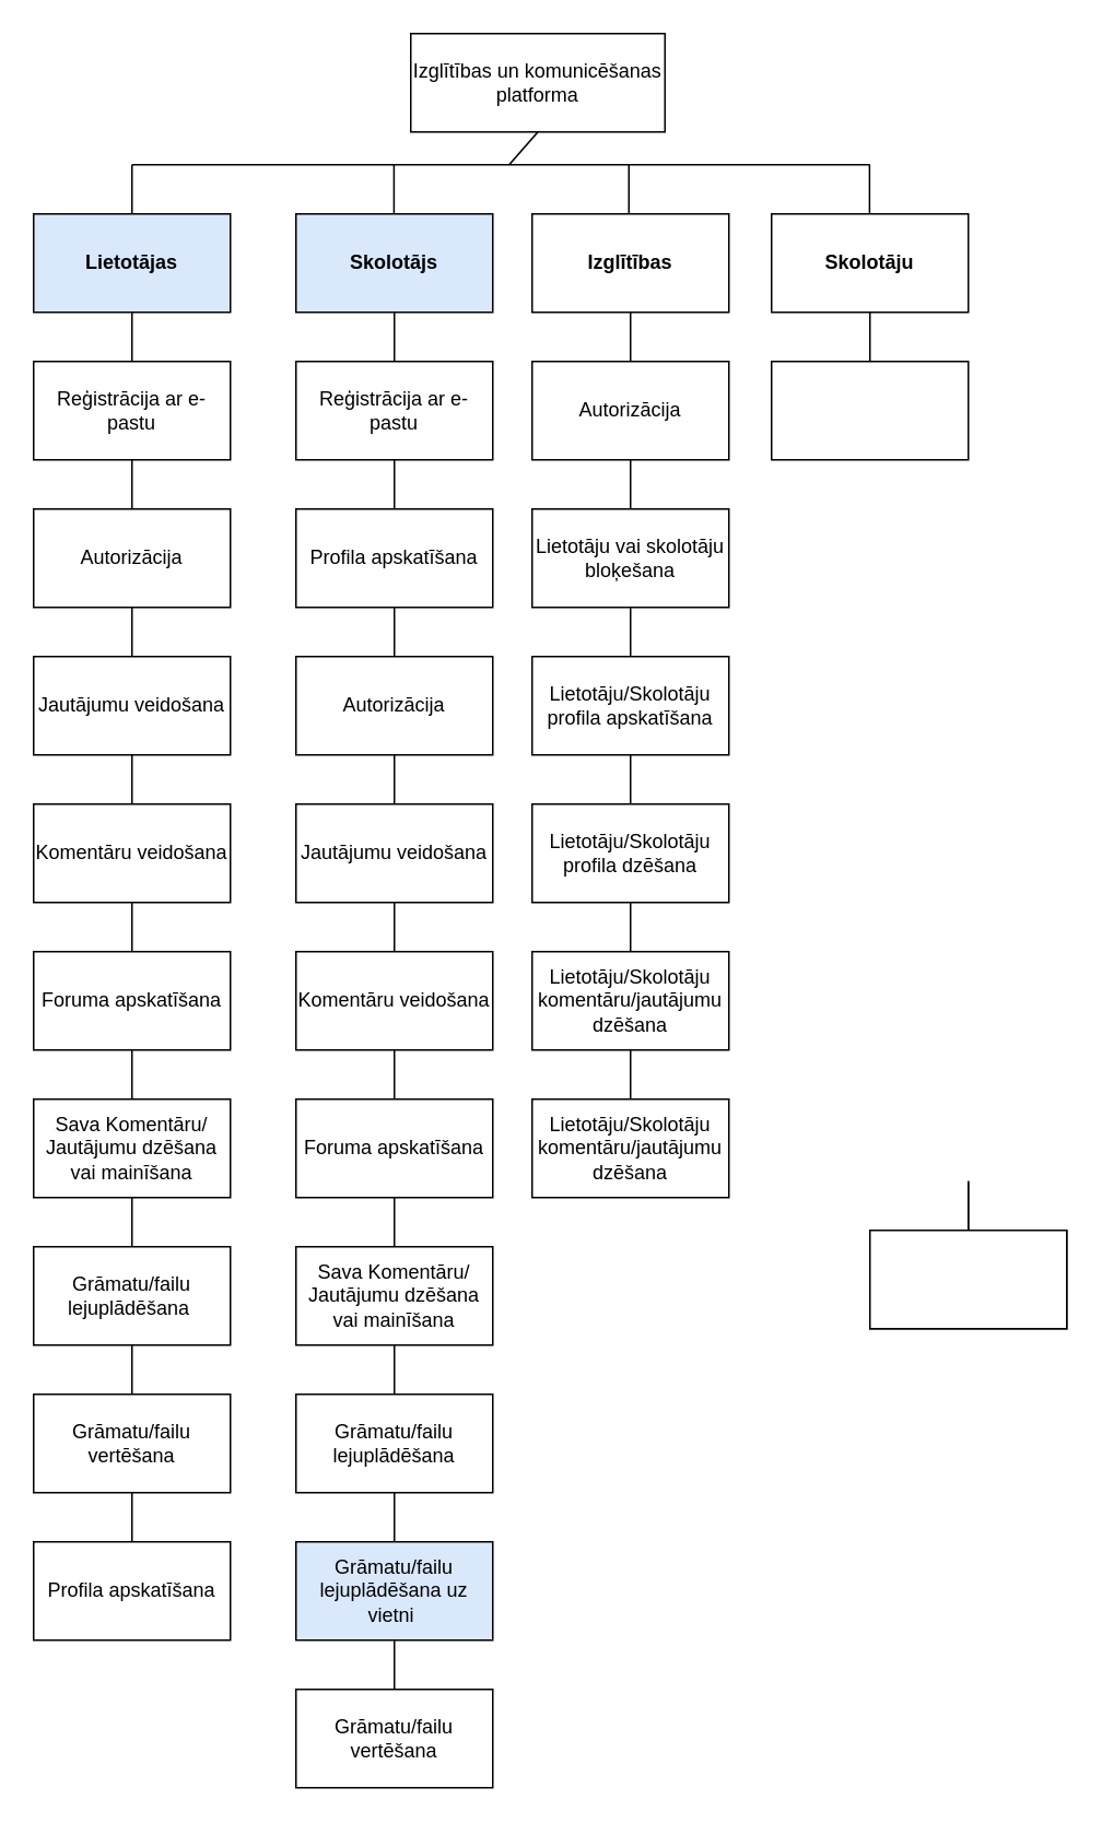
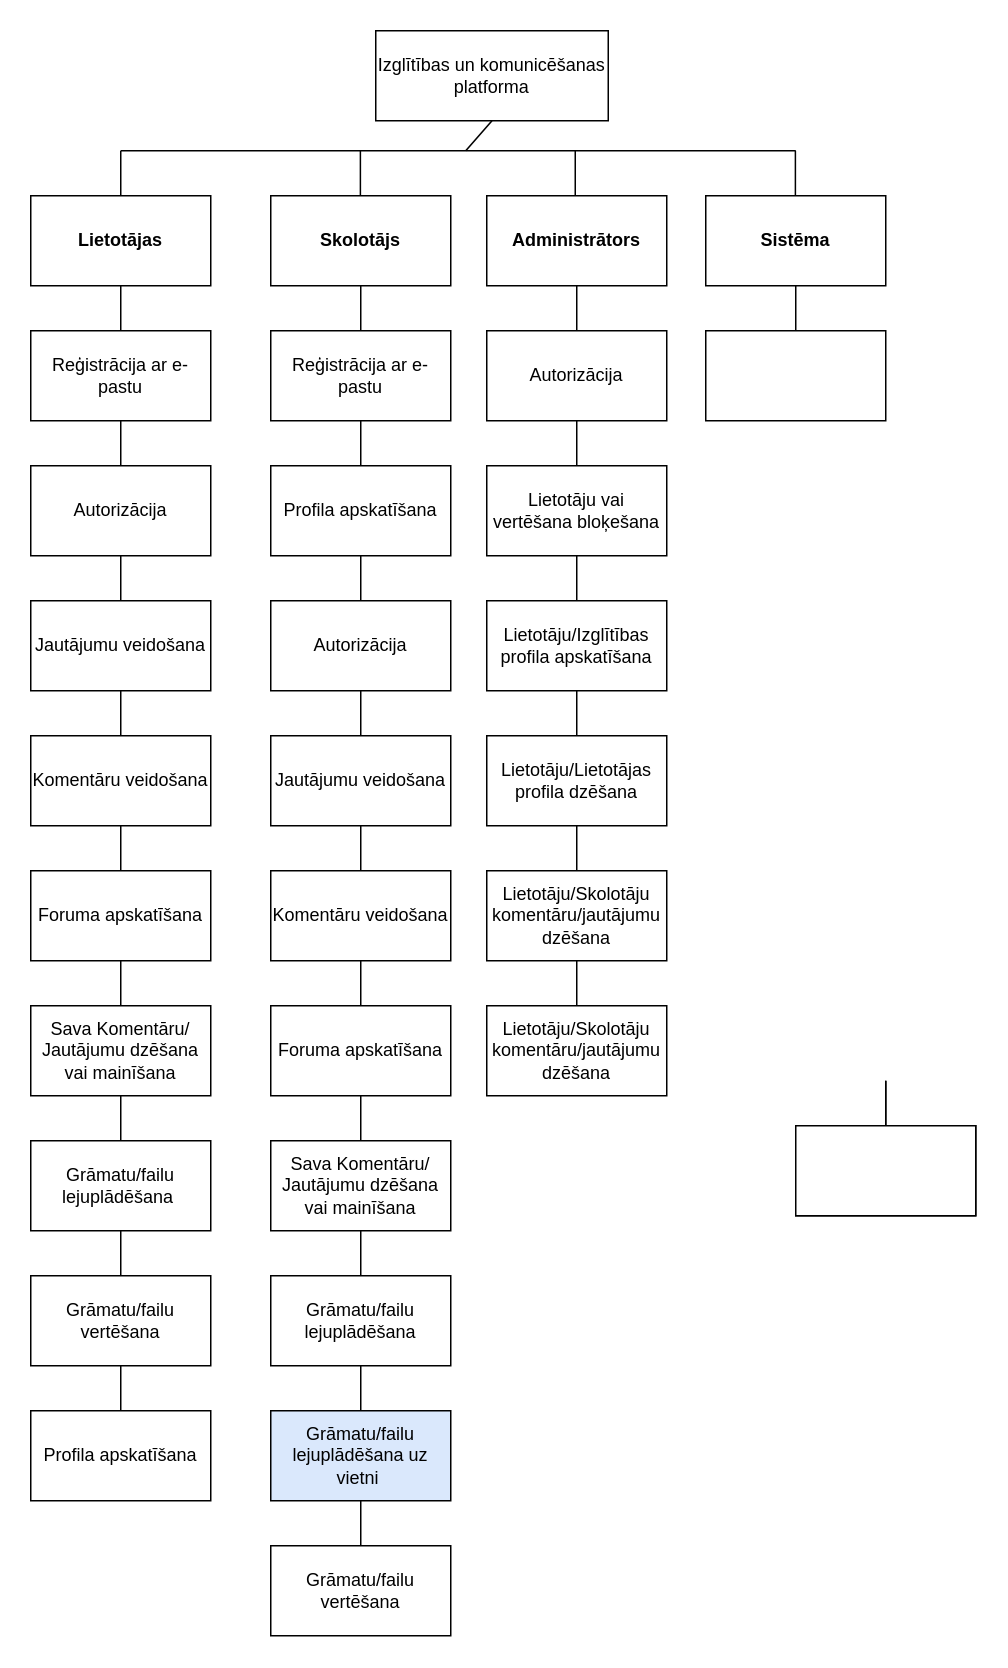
  <mxCell id="0" />
  <mxCell id="1" parent="0" />
  <mxCell id="2" value="Izglītības un komunicēšanas platforma" style="rounded=0;whiteSpace=wrap;html=1;" vertex="1" parent="1"><mxGeometry x="250" y="20" width="155" height="60" as="geometry" /></mxCell>
- <mxCell id="3" value="&lt;b&gt;Lietotājas&lt;/b&gt;" style="rounded=0;whiteSpace=wrap;html=1;fillColor=#dae8fc;" vertex="1" parent="1"><mxGeometry x="20" y="130" width="120" height="60" as="geometry" /></mxCell>
- <mxCell id="4" value="&lt;b&gt;Skolotājs&lt;/b&gt;" style="rounded=0;whiteSpace=wrap;html=1;fillColor=#dae8fc;" vertex="1" parent="1"><mxGeometry x="180" y="130" width="120" height="60" as="geometry" /></mxCell>
- <mxCell id="5" value="&lt;b&gt;Izglītības&lt;/b&gt;" style="rounded=0;whiteSpace=wrap;html=1;" vertex="1" parent="1"><mxGeometry x="324" y="130" width="120" height="60" as="geometry" /></mxCell>
+ <mxCell id="3" value="&lt;b&gt;Lietotājas&lt;/b&gt;" style="rounded=0;whiteSpace=wrap;html=1;" vertex="1" parent="1"><mxGeometry x="20" y="130" width="120" height="60" as="geometry" /></mxCell>
+ <mxCell id="4" value="&lt;b&gt;Skolotājs&lt;/b&gt;" style="rounded=0;whiteSpace=wrap;html=1;" vertex="1" parent="1"><mxGeometry x="180" y="130" width="120" height="60" as="geometry" /></mxCell>
+ <mxCell id="5" value="&lt;b&gt;Administrātors&lt;/b&gt;" style="rounded=0;whiteSpace=wrap;html=1;" vertex="1" parent="1"><mxGeometry x="324" y="130" width="120" height="60" as="geometry" /></mxCell>
  <mxCell id="6" value="" style="endArrow=none;html=1;rounded=0;" edge="1" parent="1"><mxGeometry width="50" height="50" relative="1" as="geometry"><mxPoint x="80" y="100" as="sourcePoint" /><mxPoint x="530" y="100" as="targetPoint" /></mxGeometry></mxCell>
- <mxCell id="7" value="&lt;b&gt;Skolotāju&lt;/b&gt;" style="rounded=0;whiteSpace=wrap;html=1;" vertex="1" parent="1"><mxGeometry x="470" y="130" width="120" height="60" as="geometry" /></mxCell>
+ <mxCell id="7" value="&lt;b&gt;Sistēma&lt;/b&gt;" style="rounded=0;whiteSpace=wrap;html=1;" vertex="1" parent="1"><mxGeometry x="470" y="130" width="120" height="60" as="geometry" /></mxCell>
  <mxCell id="8" value="" style="endArrow=none;html=1;rounded=0;exitX=0.5;exitY=1;exitDx=0;exitDy=0;" edge="1" parent="1" source="2"><mxGeometry width="50" height="50" relative="1" as="geometry"><mxPoint x="400" y="30" as="sourcePoint" /><mxPoint x="310" y="100" as="targetPoint" /></mxGeometry></mxCell>
  <mxCell id="9" value="" style="endArrow=none;html=1;rounded=0;exitX=0.5;exitY=0;exitDx=0;exitDy=0;" edge="1" parent="1" source="3"><mxGeometry width="50" height="50" relative="1" as="geometry"><mxPoint x="320" y="90" as="sourcePoint" /><mxPoint x="80" y="100" as="targetPoint" /></mxGeometry></mxCell>
  <mxCell id="10" value="" style="endArrow=none;html=1;rounded=0;exitX=0.5;exitY=0;exitDx=0;exitDy=0;" edge="1" parent="1"><mxGeometry width="50" height="50" relative="1" as="geometry"><mxPoint x="383" y="130" as="sourcePoint" /><mxPoint x="383" y="100" as="targetPoint" /></mxGeometry></mxCell>
  <mxCell id="11" value="" style="endArrow=none;html=1;rounded=0;exitX=0.5;exitY=0;exitDx=0;exitDy=0;" edge="1" parent="1"><mxGeometry width="50" height="50" relative="1" as="geometry"><mxPoint x="239.76" y="130" as="sourcePoint" /><mxPoint x="239.76" y="100" as="targetPoint" /></mxGeometry></mxCell>
  <mxCell id="12" value="" style="endArrow=none;html=1;rounded=0;exitX=0.5;exitY=0;exitDx=0;exitDy=0;" edge="1" parent="1"><mxGeometry width="50" height="50" relative="1" as="geometry"><mxPoint x="529.76" y="130" as="sourcePoint" /><mxPoint x="529.76" y="100" as="targetPoint" /></mxGeometry></mxCell>
  <mxCell id="13" value="Reģistrācija ar e-pastu" style="rounded=0;whiteSpace=wrap;html=1;" vertex="1" parent="1"><mxGeometry x="20" y="220" width="120" height="60" as="geometry" /></mxCell>
  <mxCell id="14" value="" style="endArrow=none;html=1;rounded=0;exitX=0.5;exitY=0;exitDx=0;exitDy=0;" edge="1" parent="1" source="13"><mxGeometry width="50" height="50" relative="1" as="geometry"><mxPoint x="320" y="180" as="sourcePoint" /><mxPoint x="80" y="190" as="targetPoint" /></mxGeometry></mxCell>
  <mxCell id="15" value="Autorizācija" style="rounded=0;whiteSpace=wrap;html=1;" vertex="1" parent="1"><mxGeometry x="20" y="310" width="120" height="60" as="geometry" /></mxCell>
  <mxCell id="16" value="" style="endArrow=none;html=1;rounded=0;exitX=0.5;exitY=0;exitDx=0;exitDy=0;" edge="1" parent="1" source="15"><mxGeometry width="50" height="50" relative="1" as="geometry"><mxPoint x="320" y="270" as="sourcePoint" /><mxPoint x="80" y="280" as="targetPoint" /></mxGeometry></mxCell>
  <mxCell id="17" value="Jautājumu veidošana" style="rounded=0;whiteSpace=wrap;html=1;" vertex="1" parent="1"><mxGeometry x="20" y="400" width="120" height="60" as="geometry" /></mxCell>
  <mxCell id="18" value="" style="endArrow=none;html=1;rounded=0;exitX=0.5;exitY=0;exitDx=0;exitDy=0;" edge="1" parent="1" source="17"><mxGeometry width="50" height="50" relative="1" as="geometry"><mxPoint x="320" y="360" as="sourcePoint" /><mxPoint x="80" y="370" as="targetPoint" /></mxGeometry></mxCell>
  <mxCell id="19" value="Reģistrācija ar e-pastu" style="rounded=0;whiteSpace=wrap;html=1;" vertex="1" parent="1"><mxGeometry x="180" y="220" width="120" height="60" as="geometry" /></mxCell>
  <mxCell id="20" value="" style="endArrow=none;html=1;rounded=0;exitX=0.5;exitY=0;exitDx=0;exitDy=0;" edge="1" parent="1" source="19"><mxGeometry width="50" height="50" relative="1" as="geometry"><mxPoint x="480" y="180" as="sourcePoint" /><mxPoint x="240" y="190" as="targetPoint" /></mxGeometry></mxCell>
  <mxCell id="21" value="Profila apskatīšana" style="rounded=0;whiteSpace=wrap;html=1;" vertex="1" parent="1"><mxGeometry x="180" y="310" width="120" height="60" as="geometry" /></mxCell>
  <mxCell id="22" value="" style="endArrow=none;html=1;rounded=0;exitX=0.5;exitY=0;exitDx=0;exitDy=0;" edge="1" parent="1" source="21"><mxGeometry width="50" height="50" relative="1" as="geometry"><mxPoint x="480" y="270" as="sourcePoint" /><mxPoint x="240" y="280" as="targetPoint" /></mxGeometry></mxCell>
  <mxCell id="23" value="Autorizācija" style="rounded=0;whiteSpace=wrap;html=1;" vertex="1" parent="1"><mxGeometry x="180" y="400" width="120" height="60" as="geometry" /></mxCell>
  <mxCell id="24" value="" style="endArrow=none;html=1;rounded=0;exitX=0.5;exitY=0;exitDx=0;exitDy=0;" edge="1" parent="1" source="23"><mxGeometry width="50" height="50" relative="1" as="geometry"><mxPoint x="480" y="360" as="sourcePoint" /><mxPoint x="240" y="370" as="targetPoint" /></mxGeometry></mxCell>
- <mxCell id="25" value="Lietotāju vai skolotāju bloķešana" style="rounded=0;whiteSpace=wrap;html=1;" vertex="1" parent="1"><mxGeometry x="324" y="310" width="120" height="60" as="geometry" /></mxCell>
+ <mxCell id="25" value="Lietotāju vai vertēšana bloķešana" style="rounded=0;whiteSpace=wrap;html=1;" vertex="1" parent="1"><mxGeometry x="324" y="310" width="120" height="60" as="geometry" /></mxCell>
  <mxCell id="26" value="" style="endArrow=none;html=1;rounded=0;exitX=0.5;exitY=0;exitDx=0;exitDy=0;" edge="1" parent="1" source="25"><mxGeometry width="50" height="50" relative="1" as="geometry"><mxPoint x="624" y="270" as="sourcePoint" /><mxPoint x="384" y="280" as="targetPoint" /></mxGeometry></mxCell>
  <mxCell id="27" value="Autorizācija" style="rounded=0;whiteSpace=wrap;html=1;" vertex="1" parent="1"><mxGeometry x="324" y="220" width="120" height="60" as="geometry" /></mxCell>
  <mxCell id="28" value="" style="endArrow=none;html=1;rounded=0;exitX=0.5;exitY=0;exitDx=0;exitDy=0;" edge="1" parent="1" source="27"><mxGeometry width="50" height="50" relative="1" as="geometry"><mxPoint x="624" y="180" as="sourcePoint" /><mxPoint x="384" y="190" as="targetPoint" /></mxGeometry></mxCell>
- <mxCell id="29" value="Lietotāju/Skolotāju profila apskatīšana" style="rounded=0;whiteSpace=wrap;html=1;" vertex="1" parent="1"><mxGeometry x="324" y="400" width="120" height="60" as="geometry" /></mxCell>
+ <mxCell id="29" value="Lietotāju/Izglītības profila apskatīšana" style="rounded=0;whiteSpace=wrap;html=1;" vertex="1" parent="1"><mxGeometry x="324" y="400" width="120" height="60" as="geometry" /></mxCell>
  <mxCell id="30" value="" style="endArrow=none;html=1;rounded=0;exitX=0.5;exitY=0;exitDx=0;exitDy=0;" edge="1" parent="1" source="29"><mxGeometry width="50" height="50" relative="1" as="geometry"><mxPoint x="624" y="360" as="sourcePoint" /><mxPoint x="384" y="370" as="targetPoint" /></mxGeometry></mxCell>
  <mxCell id="31" value="" style="rounded=0;whiteSpace=wrap;html=1;" vertex="1" parent="1"><mxGeometry x="470" y="220" width="120" height="60" as="geometry" /></mxCell>
  <mxCell id="32" value="" style="endArrow=none;html=1;rounded=0;exitX=0.5;exitY=0;exitDx=0;exitDy=0;" edge="1" parent="1" source="31"><mxGeometry width="50" height="50" relative="1" as="geometry"><mxPoint x="770" y="180" as="sourcePoint" /><mxPoint x="530" y="190" as="targetPoint" /></mxGeometry></mxCell>
  <mxCell id="33" value="Komentāru veidošana" style="rounded=0;whiteSpace=wrap;html=1;" vertex="1" parent="1"><mxGeometry x="20" y="490" width="120" height="60" as="geometry" /></mxCell>
  <mxCell id="34" value="" style="endArrow=none;html=1;rounded=0;exitX=0.5;exitY=0;exitDx=0;exitDy=0;" edge="1" parent="1" source="33"><mxGeometry width="50" height="50" relative="1" as="geometry"><mxPoint x="320" y="450" as="sourcePoint" /><mxPoint x="80" y="460" as="targetPoint" /></mxGeometry></mxCell>
  <mxCell id="35" value="Foruma apskatīšana" style="rounded=0;whiteSpace=wrap;html=1;" vertex="1" parent="1"><mxGeometry x="20" y="580" width="120" height="60" as="geometry" /></mxCell>
  <mxCell id="36" value="" style="endArrow=none;html=1;rounded=0;exitX=0.5;exitY=0;exitDx=0;exitDy=0;" edge="1" parent="1" source="35"><mxGeometry width="50" height="50" relative="1" as="geometry"><mxPoint x="320" y="540" as="sourcePoint" /><mxPoint x="80" y="550" as="targetPoint" /></mxGeometry></mxCell>
  <mxCell id="37" value="Sava Komentāru/ Jautājumu dzēšana vai mainīšana" style="rounded=0;whiteSpace=wrap;html=1;" vertex="1" parent="1"><mxGeometry x="20" y="670" width="120" height="60" as="geometry" /></mxCell>
  <mxCell id="38" value="" style="endArrow=none;html=1;rounded=0;exitX=0.5;exitY=0;exitDx=0;exitDy=0;" edge="1" parent="1" source="37"><mxGeometry width="50" height="50" relative="1" as="geometry"><mxPoint x="320" y="630" as="sourcePoint" /><mxPoint x="80" y="640" as="targetPoint" /></mxGeometry></mxCell>
  <mxCell id="39" value="Grāmatu/failu lejuplādēšana&amp;nbsp;" style="rounded=0;whiteSpace=wrap;html=1;" vertex="1" parent="1"><mxGeometry x="20" y="760" width="120" height="60" as="geometry" /></mxCell>
  <mxCell id="40" value="" style="endArrow=none;html=1;rounded=0;exitX=0.5;exitY=0;exitDx=0;exitDy=0;" edge="1" parent="1" source="39"><mxGeometry width="50" height="50" relative="1" as="geometry"><mxPoint x="320" y="720" as="sourcePoint" /><mxPoint x="80" y="730" as="targetPoint" /></mxGeometry></mxCell>
  <mxCell id="41" value="Grāmatu/failu vertēšana" style="rounded=0;whiteSpace=wrap;html=1;" vertex="1" parent="1"><mxGeometry x="20" y="850" width="120" height="60" as="geometry" /></mxCell>
  <mxCell id="42" value="" style="endArrow=none;html=1;rounded=0;exitX=0.5;exitY=0;exitDx=0;exitDy=0;" edge="1" parent="1" source="41"><mxGeometry width="50" height="50" relative="1" as="geometry"><mxPoint x="320" y="810" as="sourcePoint" /><mxPoint x="80" y="820" as="targetPoint" /></mxGeometry></mxCell>
  <mxCell id="43" value="Profila apskatīšana" style="rounded=0;whiteSpace=wrap;html=1;" vertex="1" parent="1"><mxGeometry x="20" y="940" width="120" height="60" as="geometry" /></mxCell>
  <mxCell id="44" value="" style="endArrow=none;html=1;rounded=0;exitX=0.5;exitY=0;exitDx=0;exitDy=0;" edge="1" parent="1" source="43"><mxGeometry width="50" height="50" relative="1" as="geometry"><mxPoint x="320" y="900" as="sourcePoint" /><mxPoint x="80" y="910" as="targetPoint" /></mxGeometry></mxCell>
  <mxCell id="45" value="" style="rounded=0;whiteSpace=wrap;html=1;" vertex="1" parent="1"><mxGeometry x="530" y="750" width="120" height="60" as="geometry" /></mxCell>
  <mxCell id="46" value="" style="endArrow=none;html=1;rounded=0;exitX=0.5;exitY=0;exitDx=0;exitDy=0;" edge="1" parent="1" source="45"><mxGeometry width="50" height="50" relative="1" as="geometry"><mxPoint x="830" y="710" as="sourcePoint" /><mxPoint x="590" y="720" as="targetPoint" /></mxGeometry></mxCell>
  <mxCell id="47" value="Jautājumu veidošana" style="rounded=0;whiteSpace=wrap;html=1;" vertex="1" parent="1"><mxGeometry x="180" y="490" width="120" height="60" as="geometry" /></mxCell>
  <mxCell id="48" value="" style="endArrow=none;html=1;rounded=0;exitX=0.5;exitY=0;exitDx=0;exitDy=0;" edge="1" parent="1" source="47"><mxGeometry width="50" height="50" relative="1" as="geometry"><mxPoint x="480" y="450" as="sourcePoint" /><mxPoint x="240" y="460" as="targetPoint" /></mxGeometry></mxCell>
  <mxCell id="49" value="Komentāru veidošana" style="rounded=0;whiteSpace=wrap;html=1;" vertex="1" parent="1"><mxGeometry x="180" y="580" width="120" height="60" as="geometry" /></mxCell>
  <mxCell id="50" value="" style="endArrow=none;html=1;rounded=0;exitX=0.5;exitY=0;exitDx=0;exitDy=0;" edge="1" parent="1" source="49"><mxGeometry width="50" height="50" relative="1" as="geometry"><mxPoint x="480" y="540" as="sourcePoint" /><mxPoint x="240" y="550" as="targetPoint" /></mxGeometry></mxCell>
  <mxCell id="51" value="Foruma apskatīšana" style="rounded=0;whiteSpace=wrap;html=1;" vertex="1" parent="1"><mxGeometry x="180" y="670" width="120" height="60" as="geometry" /></mxCell>
  <mxCell id="52" value="" style="endArrow=none;html=1;rounded=0;exitX=0.5;exitY=0;exitDx=0;exitDy=0;" edge="1" parent="1" source="51"><mxGeometry width="50" height="50" relative="1" as="geometry"><mxPoint x="480" y="630" as="sourcePoint" /><mxPoint x="240" y="640" as="targetPoint" /></mxGeometry></mxCell>
  <mxCell id="53" value="Sava Komentāru/ Jautājumu dzēšana vai mainīšana" style="rounded=0;whiteSpace=wrap;html=1;" vertex="1" parent="1"><mxGeometry x="180" y="760" width="120" height="60" as="geometry" /></mxCell>
  <mxCell id="54" value="" style="endArrow=none;html=1;rounded=0;exitX=0.5;exitY=0;exitDx=0;exitDy=0;" edge="1" parent="1" source="53"><mxGeometry width="50" height="50" relative="1" as="geometry"><mxPoint x="480" y="720" as="sourcePoint" /><mxPoint x="240" y="730" as="targetPoint" /></mxGeometry></mxCell>
  <mxCell id="55" value="Grāmatu/failu lejuplādēšana uz vietni&amp;nbsp;" style="rounded=0;whiteSpace=wrap;html=1;fillColor=#dae8fc;" vertex="1" parent="1"><mxGeometry x="180" y="940" width="120" height="60" as="geometry" /></mxCell>
  <mxCell id="56" value="" style="endArrow=none;html=1;rounded=0;exitX=0.5;exitY=0;exitDx=0;exitDy=0;" edge="1" parent="1" source="55"><mxGeometry width="50" height="50" relative="1" as="geometry"><mxPoint x="480" y="900" as="sourcePoint" /><mxPoint x="240" y="910" as="targetPoint" /></mxGeometry></mxCell>
  <mxCell id="57" value="Grāmatu/failu vertēšana" style="rounded=0;whiteSpace=wrap;html=1;" vertex="1" parent="1"><mxGeometry x="180" y="1030" width="120" height="60" as="geometry" /></mxCell>
  <mxCell id="58" value="" style="endArrow=none;html=1;rounded=0;exitX=0.5;exitY=0;exitDx=0;exitDy=0;" edge="1" parent="1" source="57"><mxGeometry width="50" height="50" relative="1" as="geometry"><mxPoint x="480" y="990" as="sourcePoint" /><mxPoint x="240" y="1000" as="targetPoint" /></mxGeometry></mxCell>
  <mxCell id="59" value="" style="rounded=0;whiteSpace=wrap;html=1;" vertex="1" parent="1"><mxGeometry x="530" y="750" width="120" height="60" as="geometry" /></mxCell>
  <mxCell id="60" value="" style="endArrow=none;html=1;rounded=0;exitX=0.5;exitY=0;exitDx=0;exitDy=0;" edge="1" parent="1" source="59"><mxGeometry width="50" height="50" relative="1" as="geometry"><mxPoint x="830" y="710" as="sourcePoint" /><mxPoint x="590" y="720" as="targetPoint" /></mxGeometry></mxCell>
  <mxCell id="61" value="Grāmatu/failu lejuplādēšana" style="rounded=0;whiteSpace=wrap;html=1;" vertex="1" parent="1"><mxGeometry x="180" y="850" width="120" height="60" as="geometry" /></mxCell>
  <mxCell id="62" value="" style="endArrow=none;html=1;rounded=0;exitX=0.5;exitY=0;exitDx=0;exitDy=0;" edge="1" parent="1" source="61"><mxGeometry width="50" height="50" relative="1" as="geometry"><mxPoint x="480" y="810" as="sourcePoint" /><mxPoint x="240" y="820" as="targetPoint" /></mxGeometry></mxCell>
- <mxCell id="63" value="Lietotāju/Skolotāju profila dzēšana" style="rounded=0;whiteSpace=wrap;html=1;" vertex="1" parent="1"><mxGeometry x="324" y="490" width="120" height="60" as="geometry" /></mxCell>
+ <mxCell id="63" value="Lietotāju/Lietotājas profila dzēšana" style="rounded=0;whiteSpace=wrap;html=1;" vertex="1" parent="1"><mxGeometry x="324" y="490" width="120" height="60" as="geometry" /></mxCell>
  <mxCell id="64" value="" style="endArrow=none;html=1;rounded=0;exitX=0.5;exitY=0;exitDx=0;exitDy=0;" edge="1" parent="1" source="63"><mxGeometry width="50" height="50" relative="1" as="geometry"><mxPoint x="624" y="450" as="sourcePoint" /><mxPoint x="384" y="460" as="targetPoint" /></mxGeometry></mxCell>
  <mxCell id="65" value="Lietotāju/Skolotāju komentāru/jautājumu dzēšana" style="rounded=0;whiteSpace=wrap;html=1;" vertex="1" parent="1"><mxGeometry x="324" y="580" width="120" height="60" as="geometry" /></mxCell>
  <mxCell id="66" value="" style="endArrow=none;html=1;rounded=0;exitX=0.5;exitY=0;exitDx=0;exitDy=0;" edge="1" parent="1" source="65"><mxGeometry width="50" height="50" relative="1" as="geometry"><mxPoint x="624" y="540" as="sourcePoint" /><mxPoint x="384" y="550" as="targetPoint" /></mxGeometry></mxCell>
  <mxCell id="67" value="Lietotāju/Skolotāju komentāru/jautājumu dzēšana" style="rounded=0;whiteSpace=wrap;html=1;" vertex="1" parent="1"><mxGeometry x="324" y="670" width="120" height="60" as="geometry" /></mxCell>
  <mxCell id="68" value="" style="endArrow=none;html=1;rounded=0;exitX=0.5;exitY=0;exitDx=0;exitDy=0;" edge="1" parent="1" source="67"><mxGeometry width="50" height="50" relative="1" as="geometry"><mxPoint x="624" y="630" as="sourcePoint" /><mxPoint x="384" y="640" as="targetPoint" /></mxGeometry></mxCell>
